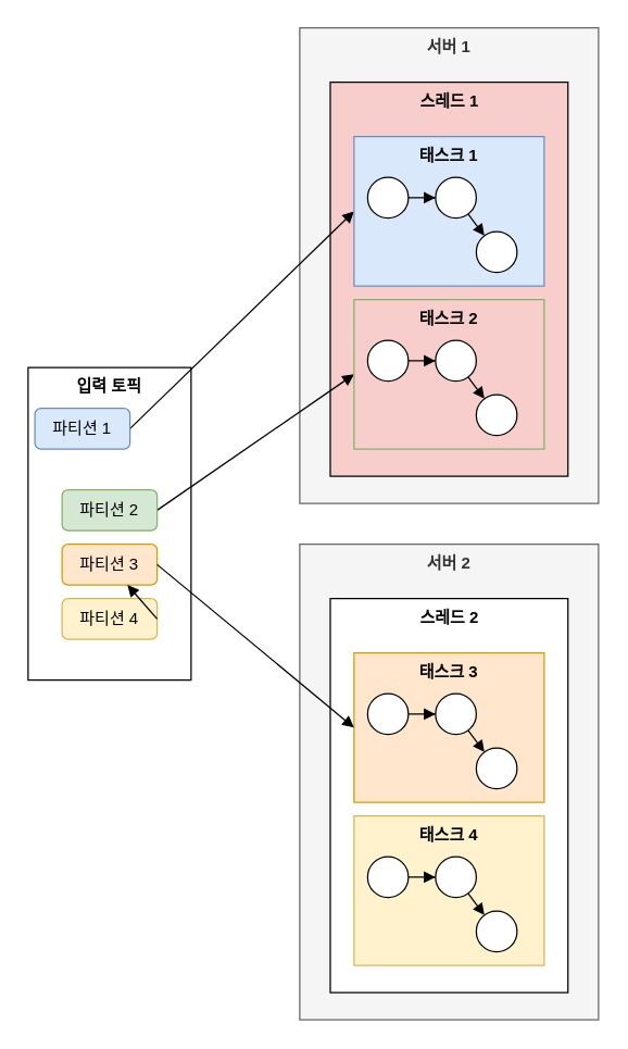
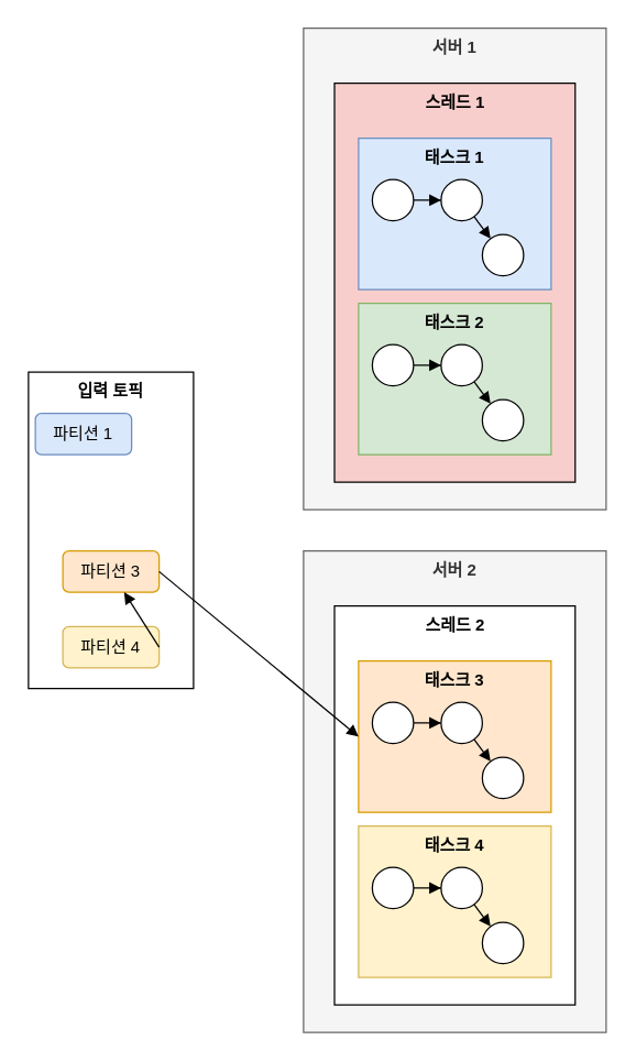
  <mxCell id="0" />
  <mxCell id="1" parent="0" />
  <mxCell id="2" value="서버 1" style="rounded=0;whiteSpace=wrap;html=1;verticalAlign=top;fontStyle=1;fillColor=#f5f5f5;fontColor=#333333;strokeColor=#666666;" vertex="1" parent="1"><mxGeometry x="220" y="20" width="220" height="350" as="geometry" /></mxCell>
  <mxCell id="3" value="스레드 1" style="rounded=0;whiteSpace=wrap;html=1;verticalAlign=top;fontStyle=1;fillColor=#f8cecc;" vertex="1" parent="1"><mxGeometry x="242.5" y="60" width="175" height="290" as="geometry" /></mxCell>
  <mxCell id="4" value="입력 토픽" style="rounded=0;whiteSpace=wrap;html=1;verticalAlign=top;fontStyle=1" vertex="1" parent="1"><mxGeometry x="20" y="270" width="120" height="230" as="geometry" /></mxCell>
- <mxCell id="5" style="rounded=0;orthogonalLoop=1;jettySize=auto;html=1;entryX=0;entryY=0.5;entryDx=0;entryDy=0;endArrow=block;endFill=1;exitX=1;exitY=0.5;exitDx=0;exitDy=0;" edge="1" parent="1" source="6" target="9"><mxGeometry relative="1" as="geometry" /></mxCell>
  <mxCell id="6" value="파티션 1" style="rounded=1;whiteSpace=wrap;html=1;fillColor=#dae8fc;strokeColor=#6c8ebf;" vertex="1" parent="1"><mxGeometry x="25" y="300" width="70" height="30" as="geometry" /></mxCell>
- <mxCell id="7" style="rounded=0;orthogonalLoop=1;jettySize=auto;html=1;entryX=0;entryY=0.5;entryDx=0;entryDy=0;endArrow=block;endFill=1;exitX=1;exitY=0.5;exitDx=0;exitDy=0;" edge="1" parent="1" source="8" target="17"><mxGeometry relative="1" as="geometry" /></mxCell>
- <mxCell id="8" value="파티션 2" style="rounded=1;whiteSpace=wrap;html=1;fillColor=#d5e8d4;strokeColor=#82b366;" vertex="1" parent="1"><mxGeometry x="45" y="360" width="70" height="30" as="geometry" /></mxCell>
  <mxCell id="9" value="태스크 1" style="rounded=0;whiteSpace=wrap;html=1;verticalAlign=top;fontStyle=1;fillColor=#dae8fc;strokeColor=#6c8ebf;" vertex="1" parent="1"><mxGeometry x="260" y="100" width="140" height="110" as="geometry" /></mxCell>
  <mxCell id="10" style="edgeStyle=orthogonalEdgeStyle;rounded=0;orthogonalLoop=1;jettySize=auto;html=1;entryX=0;entryY=0.5;entryDx=0;entryDy=0;endArrow=block;endFill=1;" edge="1" parent="1" source="11" target="13"><mxGeometry relative="1" as="geometry" /></mxCell>
  <mxCell id="11" value="" style="ellipse;whiteSpace=wrap;html=1;aspect=fixed;" vertex="1" parent="1"><mxGeometry x="270" y="130" width="30" height="30" as="geometry" /></mxCell>
  <mxCell id="12" style="rounded=0;orthogonalLoop=1;jettySize=auto;html=1;endArrow=block;endFill=1;" edge="1" parent="1" source="13" target="14"><mxGeometry relative="1" as="geometry" /></mxCell>
  <mxCell id="13" value="" style="ellipse;whiteSpace=wrap;html=1;aspect=fixed;" vertex="1" parent="1"><mxGeometry x="320" y="130" width="30" height="30" as="geometry" /></mxCell>
  <mxCell id="14" value="" style="ellipse;whiteSpace=wrap;html=1;aspect=fixed;" vertex="1" parent="1"><mxGeometry x="350" y="170" width="30" height="30" as="geometry" /></mxCell>
  <mxCell id="15" value="파티션 3" style="rounded=1;whiteSpace=wrap;html=1;fillColor=#ffe6cc;strokeColor=#d79b00;" vertex="1" parent="1"><mxGeometry x="45" y="400" width="70" height="30" as="geometry" /></mxCell>
- <mxCell id="16" value="파티션 4" style="rounded=1;whiteSpace=wrap;html=1;fillColor=#fff2cc;strokeColor=#d6b656;" vertex="1" parent="1"><mxGeometry x="45" y="440" width="70" height="30" as="geometry" /></mxCell>
- <mxCell id="17" value="태스크 2" style="rounded=0;whiteSpace=wrap;html=1;verticalAlign=top;fontStyle=1;fillColor=#f8cecc;strokeColor=#82b366;" vertex="1" parent="1"><mxGeometry x="260" y="220" width="140" height="110" as="geometry" /></mxCell>
+ <mxCell id="16" value="파티션 4" style="rounded=1;whiteSpace=wrap;html=1;fillColor=#fff2cc;strokeColor=#d6b656;" vertex="1" parent="1"><mxGeometry x="45" y="455" width="70" height="30" as="geometry" /></mxCell>
+ <mxCell id="17" value="태스크 2" style="rounded=0;whiteSpace=wrap;html=1;verticalAlign=top;fontStyle=1;fillColor=#d5e8d4;strokeColor=#82b366;" vertex="1" parent="1"><mxGeometry x="260" y="220" width="140" height="110" as="geometry" /></mxCell>
  <mxCell id="18" style="edgeStyle=orthogonalEdgeStyle;rounded=0;orthogonalLoop=1;jettySize=auto;html=1;entryX=0;entryY=0.5;entryDx=0;entryDy=0;endArrow=block;endFill=1;" edge="1" parent="1" source="19" target="21"><mxGeometry relative="1" as="geometry" /></mxCell>
  <mxCell id="19" value="" style="ellipse;whiteSpace=wrap;html=1;aspect=fixed;" vertex="1" parent="1"><mxGeometry x="270" y="250" width="30" height="30" as="geometry" /></mxCell>
  <mxCell id="20" style="rounded=0;orthogonalLoop=1;jettySize=auto;html=1;endArrow=block;endFill=1;" edge="1" parent="1" source="21" target="22"><mxGeometry relative="1" as="geometry" /></mxCell>
  <mxCell id="21" value="" style="ellipse;whiteSpace=wrap;html=1;aspect=fixed;" vertex="1" parent="1"><mxGeometry x="320" y="250" width="30" height="30" as="geometry" /></mxCell>
  <mxCell id="22" value="" style="ellipse;whiteSpace=wrap;html=1;aspect=fixed;" vertex="1" parent="1"><mxGeometry x="350" y="290" width="30" height="30" as="geometry" /></mxCell>
  <mxCell id="23" value="서버 2" style="rounded=0;whiteSpace=wrap;html=1;verticalAlign=top;fontStyle=1;fillColor=#f5f5f5;fontColor=#333333;strokeColor=#666666;" vertex="1" parent="1"><mxGeometry x="220" y="400" width="220" height="350" as="geometry" /></mxCell>
  <mxCell id="24" value="스레드 2" style="rounded=0;whiteSpace=wrap;html=1;verticalAlign=top;fontStyle=1" vertex="1" parent="1"><mxGeometry x="242.5" y="440" width="175" height="290" as="geometry" /></mxCell>
  <mxCell id="25" value="태스크 3" style="rounded=0;whiteSpace=wrap;html=1;verticalAlign=top;fontStyle=1;fillColor=#ffe6cc;strokeColor=#d79b00;" vertex="1" parent="1"><mxGeometry x="260" y="480" width="140" height="110" as="geometry" /></mxCell>
  <mxCell id="26" style="edgeStyle=orthogonalEdgeStyle;rounded=0;orthogonalLoop=1;jettySize=auto;html=1;entryX=0;entryY=0.5;entryDx=0;entryDy=0;endArrow=block;endFill=1;" edge="1" parent="1" source="27" target="29"><mxGeometry relative="1" as="geometry" /></mxCell>
  <mxCell id="27" value="" style="ellipse;whiteSpace=wrap;html=1;aspect=fixed;" vertex="1" parent="1"><mxGeometry x="270" y="510" width="30" height="30" as="geometry" /></mxCell>
  <mxCell id="28" style="rounded=0;orthogonalLoop=1;jettySize=auto;html=1;endArrow=block;endFill=1;" edge="1" parent="1" source="29" target="30"><mxGeometry relative="1" as="geometry" /></mxCell>
  <mxCell id="29" value="" style="ellipse;whiteSpace=wrap;html=1;aspect=fixed;" vertex="1" parent="1"><mxGeometry x="320" y="510" width="30" height="30" as="geometry" /></mxCell>
  <mxCell id="30" value="" style="ellipse;whiteSpace=wrap;html=1;aspect=fixed;" vertex="1" parent="1"><mxGeometry x="350" y="550" width="30" height="30" as="geometry" /></mxCell>
  <mxCell id="31" value="태스크 4" style="rounded=0;whiteSpace=wrap;html=1;verticalAlign=top;fontStyle=1;fillColor=#fff2cc;strokeColor=#d6b656;" vertex="1" parent="1"><mxGeometry x="260" y="600" width="140" height="110" as="geometry" /></mxCell>
  <mxCell id="32" style="edgeStyle=orthogonalEdgeStyle;rounded=0;orthogonalLoop=1;jettySize=auto;html=1;entryX=0;entryY=0.5;entryDx=0;entryDy=0;endArrow=block;endFill=1;" edge="1" parent="1" source="33" target="35"><mxGeometry relative="1" as="geometry" /></mxCell>
  <mxCell id="33" value="" style="ellipse;whiteSpace=wrap;html=1;aspect=fixed;" vertex="1" parent="1"><mxGeometry x="270" y="630" width="30" height="30" as="geometry" /></mxCell>
  <mxCell id="34" style="rounded=0;orthogonalLoop=1;jettySize=auto;html=1;endArrow=block;endFill=1;" edge="1" parent="1" source="35" target="36"><mxGeometry relative="1" as="geometry" /></mxCell>
  <mxCell id="35" value="" style="ellipse;whiteSpace=wrap;html=1;aspect=fixed;" vertex="1" parent="1"><mxGeometry x="320" y="630" width="30" height="30" as="geometry" /></mxCell>
  <mxCell id="36" value="" style="ellipse;whiteSpace=wrap;html=1;aspect=fixed;" vertex="1" parent="1"><mxGeometry x="350" y="670" width="30" height="30" as="geometry" /></mxCell>
  <mxCell id="37" style="rounded=0;orthogonalLoop=1;jettySize=auto;html=1;entryX=0;entryY=0.5;entryDx=0;entryDy=0;endArrow=block;endFill=1;exitX=1;exitY=0.5;exitDx=0;exitDy=0;" edge="1" parent="1" source="15" target="25"><mxGeometry relative="1" as="geometry" /></mxCell>
  <mxCell id="38" style="rounded=0;orthogonalLoop=1;jettySize=auto;html=1;endArrow=block;endFill=1;exitX=1;exitY=0.5;exitDx=0;exitDy=0;" edge="1" parent="1" source="16" target="15"><mxGeometry relative="1" as="geometry" /></mxCell>
